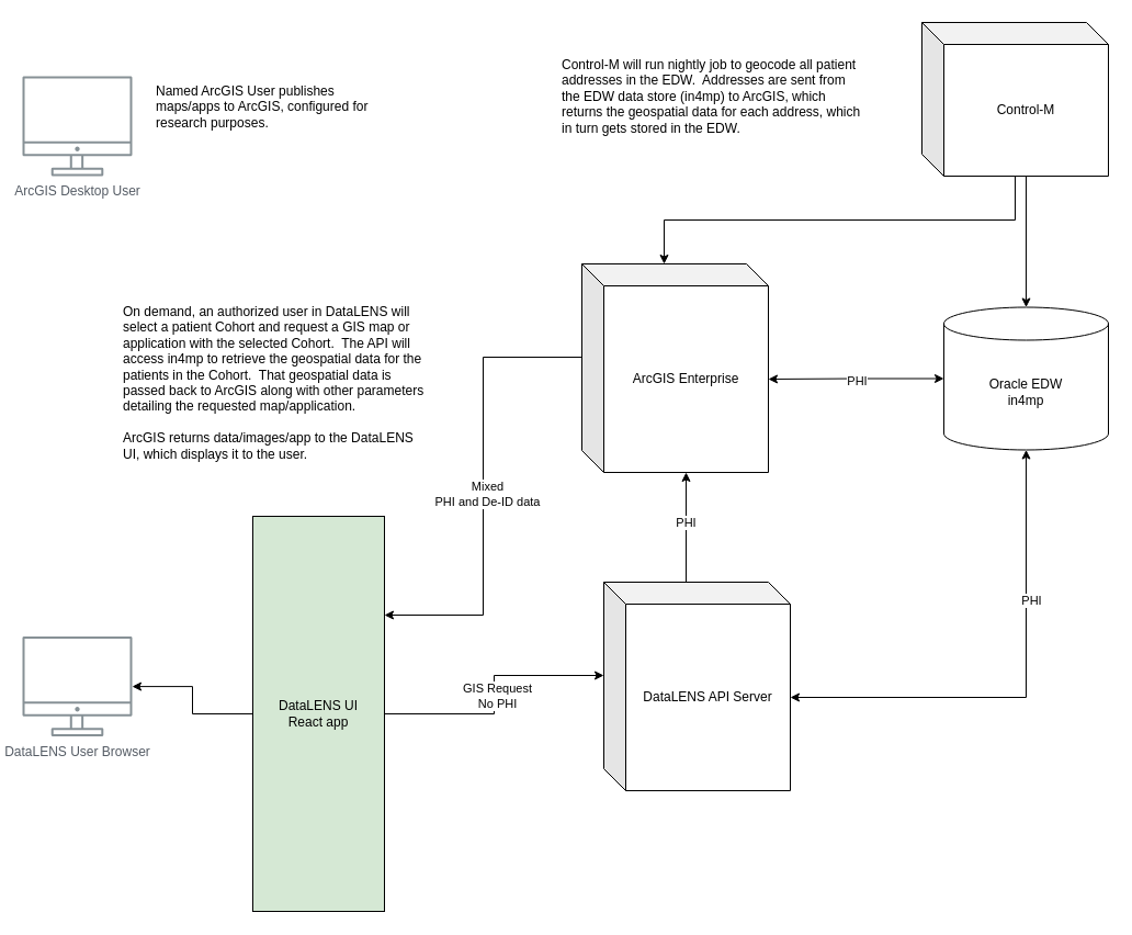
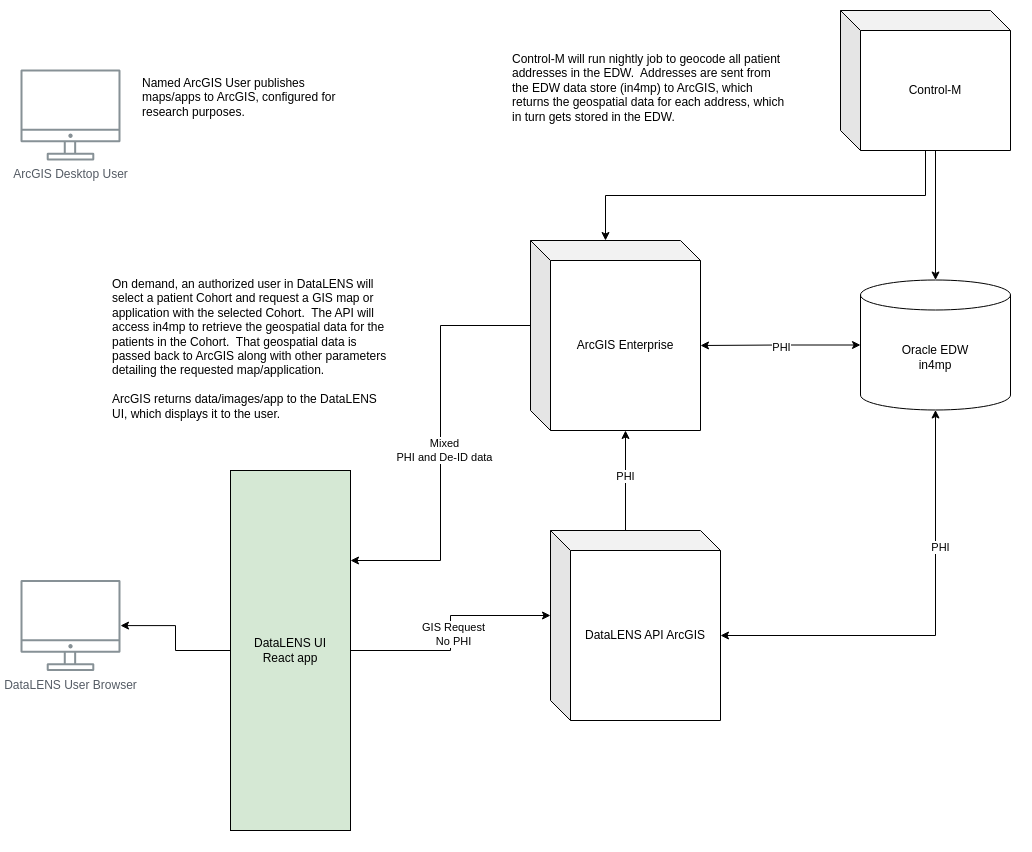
  <mxCell id="0" />
  <mxCell id="1" parent="0" />
  <mxCell id="2" style="edgeStyle=orthogonalEdgeStyle;rounded=0;orthogonalLoop=1;jettySize=auto;html=1;exitX=0;exitY=0;exitDx=0;exitDy=85;exitPerimeter=0;entryX=1;entryY=0.25;entryDx=0;entryDy=0;" edge="1" parent="1" source="5" target="20"><mxGeometry relative="1" as="geometry" /></mxCell>
  <mxCell id="3" value="Mixed&lt;div&gt;PHI and De-ID data&lt;/div&gt;" style="edgeLabel;html=1;align=center;verticalAlign=middle;resizable=0;points=[];" vertex="1" connectable="0" parent="2"><mxGeometry x="0.031" y="3" relative="1" as="geometry"><mxPoint as="offset" /></mxGeometry></mxCell>
  <mxCell id="4" style="edgeStyle=orthogonalEdgeStyle;rounded=0;orthogonalLoop=1;jettySize=auto;html=1;exitX=0;exitY=0;exitDx=75;exitDy=0;exitPerimeter=0;startArrow=classic;startFill=1;endArrow=none;endFill=0;" edge="1" parent="1" source="5" target="7"><mxGeometry relative="1" as="geometry"><mxPoint x="200" y="160" as="targetPoint" /></mxGeometry></mxCell>
  <mxCell id="5" value="ArcGIS Enterprise" style="shape=cube;whiteSpace=wrap;html=1;boundedLbl=1;backgroundOutline=1;darkOpacity=0.05;darkOpacity2=0.1;" vertex="1" parent="1"><mxGeometry x="530" y="240" width="170" height="190" as="geometry" /></mxCell>
  <mxCell id="6" value="Oracle EDW&lt;div&gt;in4mp&lt;/div&gt;" style="shape=cylinder3;whiteSpace=wrap;html=1;boundedLbl=1;backgroundOutline=1;size=15;" vertex="1" parent="1"><mxGeometry x="860" y="279.5" width="150" height="130" as="geometry" /></mxCell>
- <mxCell id="7" value="Control-M" style="shape=cube;whiteSpace=wrap;html=1;boundedLbl=1;backgroundOutline=1;darkOpacity=0.05;darkOpacity2=0.1;" vertex="1" parent="1"><mxGeometry x="840" y="20" width="170" height="140" as="geometry" /></mxCell>
+ <mxCell id="7" value="Control-M" style="shape=cube;whiteSpace=wrap;html=1;boundedLbl=1;backgroundOutline=1;darkOpacity=0.05;darkOpacity2=0.1;" vertex="1" parent="1"><mxGeometry x="840" y="10" width="170" height="140" as="geometry" /></mxCell>
  <mxCell id="8" value="DataLENS User Browser" style="sketch=0;outlineConnect=0;gradientColor=none;fontColor=#545B64;strokeColor=none;fillColor=#879196;dashed=0;verticalLabelPosition=bottom;verticalAlign=top;align=center;html=1;fontSize=12;fontStyle=0;aspect=fixed;shape=mxgraph.aws4.illustration_desktop;pointerEvents=1" vertex="1" parent="1"><mxGeometry x="20" y="579.5" width="100" height="91" as="geometry" /></mxCell>
- <mxCell id="9" value="DataLENS API Server" style="shape=cube;whiteSpace=wrap;html=1;boundedLbl=1;backgroundOutline=1;darkOpacity=0.05;darkOpacity2=0.1;" vertex="1" parent="1"><mxGeometry x="550" y="530" width="170" height="190" as="geometry" /></mxCell>
+ <mxCell id="9" value="DataLENS API ArcGIS" style="shape=cube;whiteSpace=wrap;html=1;boundedLbl=1;backgroundOutline=1;darkOpacity=0.05;darkOpacity2=0.1;" vertex="1" parent="1"><mxGeometry x="550" y="530" width="170" height="190" as="geometry" /></mxCell>
  <mxCell id="10" style="edgeStyle=orthogonalEdgeStyle;rounded=0;orthogonalLoop=1;jettySize=auto;html=1;exitX=0;exitY=0;exitDx=95;exitDy=140;exitPerimeter=0;entryX=0.5;entryY=0;entryDx=0;entryDy=0;entryPerimeter=0;" edge="1" parent="1" source="7" target="6"><mxGeometry relative="1" as="geometry" /></mxCell>
  <mxCell id="11" style="edgeStyle=orthogonalEdgeStyle;rounded=0;orthogonalLoop=1;jettySize=auto;html=1;exitX=0;exitY=0.5;exitDx=0;exitDy=0;exitPerimeter=0;entryX=0;entryY=0;entryDx=170;entryDy=105;entryPerimeter=0;startArrow=classic;startFill=1;" edge="1" parent="1" source="6" target="5"><mxGeometry relative="1" as="geometry" /></mxCell>
  <mxCell id="12" value="PHI" style="edgeLabel;html=1;align=center;verticalAlign=middle;resizable=0;points=[];" vertex="1" connectable="0" parent="11"><mxGeometry x="0.003" y="1" relative="1" as="geometry"><mxPoint x="-1" y="2" as="offset" /></mxGeometry></mxCell>
  <mxCell id="13" value="Control-M will run nightly job to geocode all patient addresses in the EDW.&amp;nbsp; Addresses are sent from the EDW data store (in4mp) to ArcGIS, which returns the geospatial data for each address, which in turn gets stored in the EDW." style="text;html=1;align=left;verticalAlign=top;whiteSpace=wrap;rounded=0;" vertex="1" parent="1"><mxGeometry x="510" y="45" width="280" height="90" as="geometry" /></mxCell>
  <mxCell id="14" style="edgeStyle=orthogonalEdgeStyle;rounded=0;orthogonalLoop=1;jettySize=auto;html=1;exitX=0;exitY=0;exitDx=170;exitDy=105;exitPerimeter=0;entryX=0.5;entryY=1;entryDx=0;entryDy=0;entryPerimeter=0;startArrow=classic;startFill=1;" edge="1" parent="1" source="9" target="6"><mxGeometry relative="1" as="geometry" /></mxCell>
  <mxCell id="15" value="PHI" style="edgeLabel;html=1;align=center;verticalAlign=middle;resizable=0;points=[];" vertex="1" connectable="0" parent="14"><mxGeometry x="0.38" y="-4" relative="1" as="geometry"><mxPoint as="offset" /></mxGeometry></mxCell>
  <mxCell id="16" value="On demand, an authorized user in DataLENS will select a patient Cohort and request a GIS map or application with the selected Cohort.&amp;nbsp; The API will access in4mp to retrieve the geospatial data for the patients in the Cohort.&amp;nbsp; That geospatial data is passed back to ArcGIS along with other parameters detailing the requested map/application.&lt;div&gt;&lt;br&gt;&lt;/div&gt;&lt;div&gt;ArcGIS returns data/images/app to the DataLENS UI, which displays it to the user.&lt;/div&gt;" style="text;html=1;align=left;verticalAlign=top;whiteSpace=wrap;rounded=0;" vertex="1" parent="1"><mxGeometry x="110" y="270" width="285" height="180" as="geometry" /></mxCell>
  <mxCell id="17" style="edgeStyle=orthogonalEdgeStyle;rounded=0;orthogonalLoop=1;jettySize=auto;html=1;exitX=0;exitY=0;exitDx=75;exitDy=0;exitPerimeter=0;entryX=0;entryY=0;entryDx=95;entryDy=190;entryPerimeter=0;" edge="1" parent="1" source="9" target="5"><mxGeometry relative="1" as="geometry" /></mxCell>
  <mxCell id="18" value="PHI" style="edgeLabel;html=1;align=center;verticalAlign=middle;resizable=0;points=[];" vertex="1" connectable="0" parent="17"><mxGeometry x="0.1" y="1" relative="1" as="geometry"><mxPoint as="offset" /></mxGeometry></mxCell>
  <mxCell id="19" style="edgeStyle=orthogonalEdgeStyle;rounded=0;orthogonalLoop=1;jettySize=auto;html=1;exitX=0;exitY=0.5;exitDx=0;exitDy=0;" edge="1" parent="1" source="20" target="8"><mxGeometry relative="1" as="geometry" /></mxCell>
  <mxCell id="20" value="DataLENS UI&lt;div&gt;React app&lt;/div&gt;" style="rounded=0;whiteSpace=wrap;html=1;fillColor=#d5e8d4;" vertex="1" parent="1"><mxGeometry x="230" y="470" width="120" height="360" as="geometry" /></mxCell>
  <mxCell id="21" style="edgeStyle=orthogonalEdgeStyle;rounded=0;orthogonalLoop=1;jettySize=auto;html=1;exitX=1;exitY=0.5;exitDx=0;exitDy=0;entryX=0;entryY=0;entryDx=0;entryDy=85;entryPerimeter=0;" edge="1" parent="1" source="20" target="9"><mxGeometry relative="1" as="geometry" /></mxCell>
  <mxCell id="22" value="GIS Request&lt;div&gt;No PHI&lt;/div&gt;" style="edgeLabel;html=1;align=center;verticalAlign=middle;resizable=0;points=[];" vertex="1" connectable="0" parent="21"><mxGeometry x="-0.004" y="-2" relative="1" as="geometry"><mxPoint as="offset" /></mxGeometry></mxCell>
  <mxCell id="23" value="ArcGIS Desktop User" style="sketch=0;outlineConnect=0;gradientColor=none;fontColor=#545B64;strokeColor=none;fillColor=#879196;dashed=0;verticalLabelPosition=bottom;verticalAlign=top;align=center;html=1;fontSize=12;fontStyle=0;aspect=fixed;shape=mxgraph.aws4.illustration_desktop;pointerEvents=1" vertex="1" parent="1"><mxGeometry x="20" y="69" width="100" height="91" as="geometry" /></mxCell>
  <mxCell id="24" value="Named ArcGIS User publishes maps/apps to ArcGIS, configured for research purposes." style="text;html=1;align=left;verticalAlign=top;whiteSpace=wrap;rounded=0;" vertex="1" parent="1"><mxGeometry x="140" y="69" width="220" height="81" as="geometry" /></mxCell>
